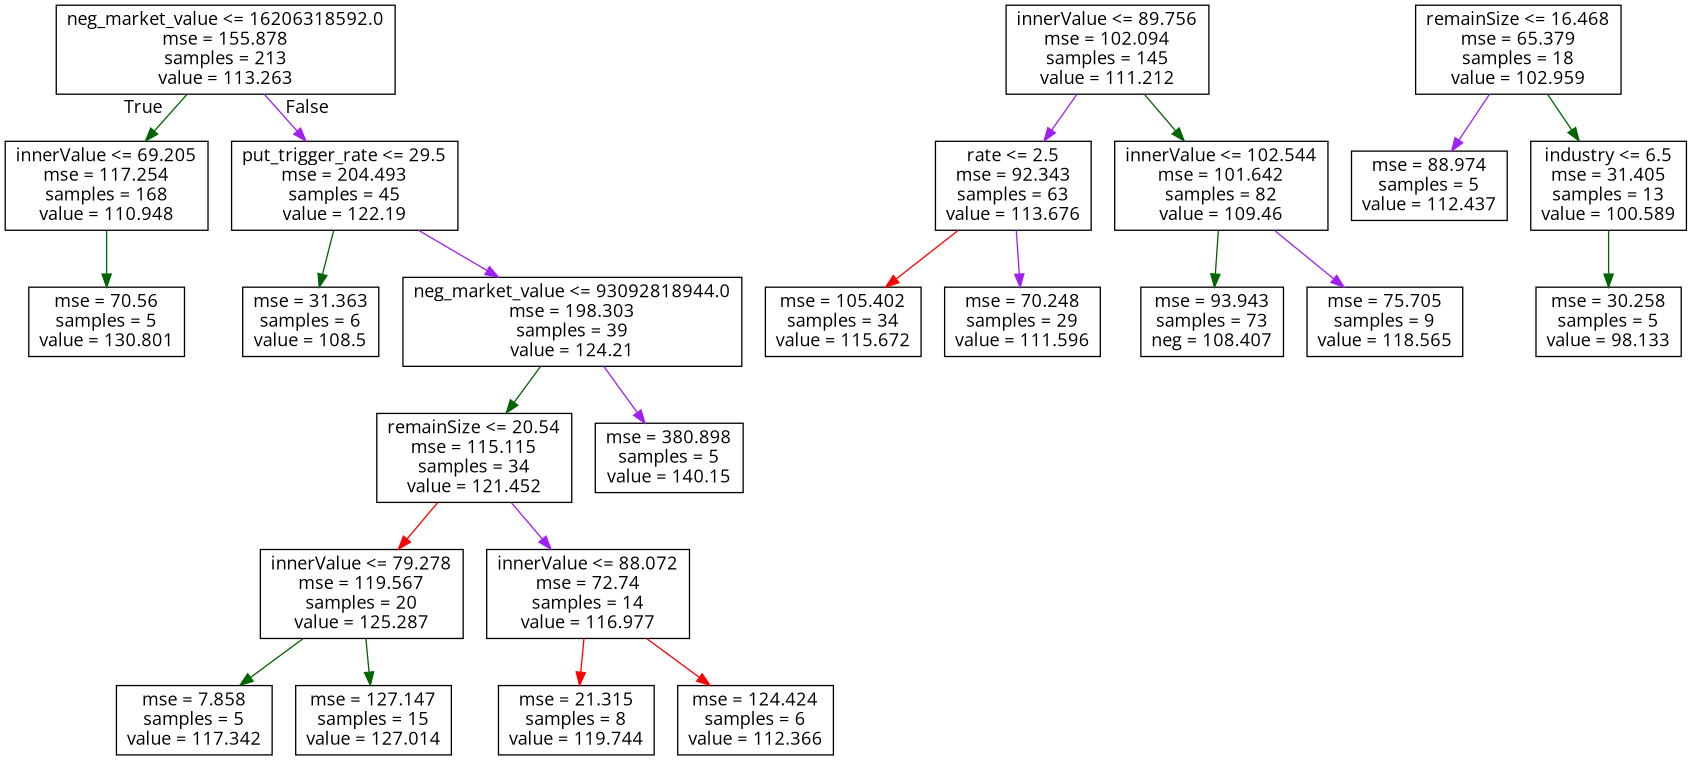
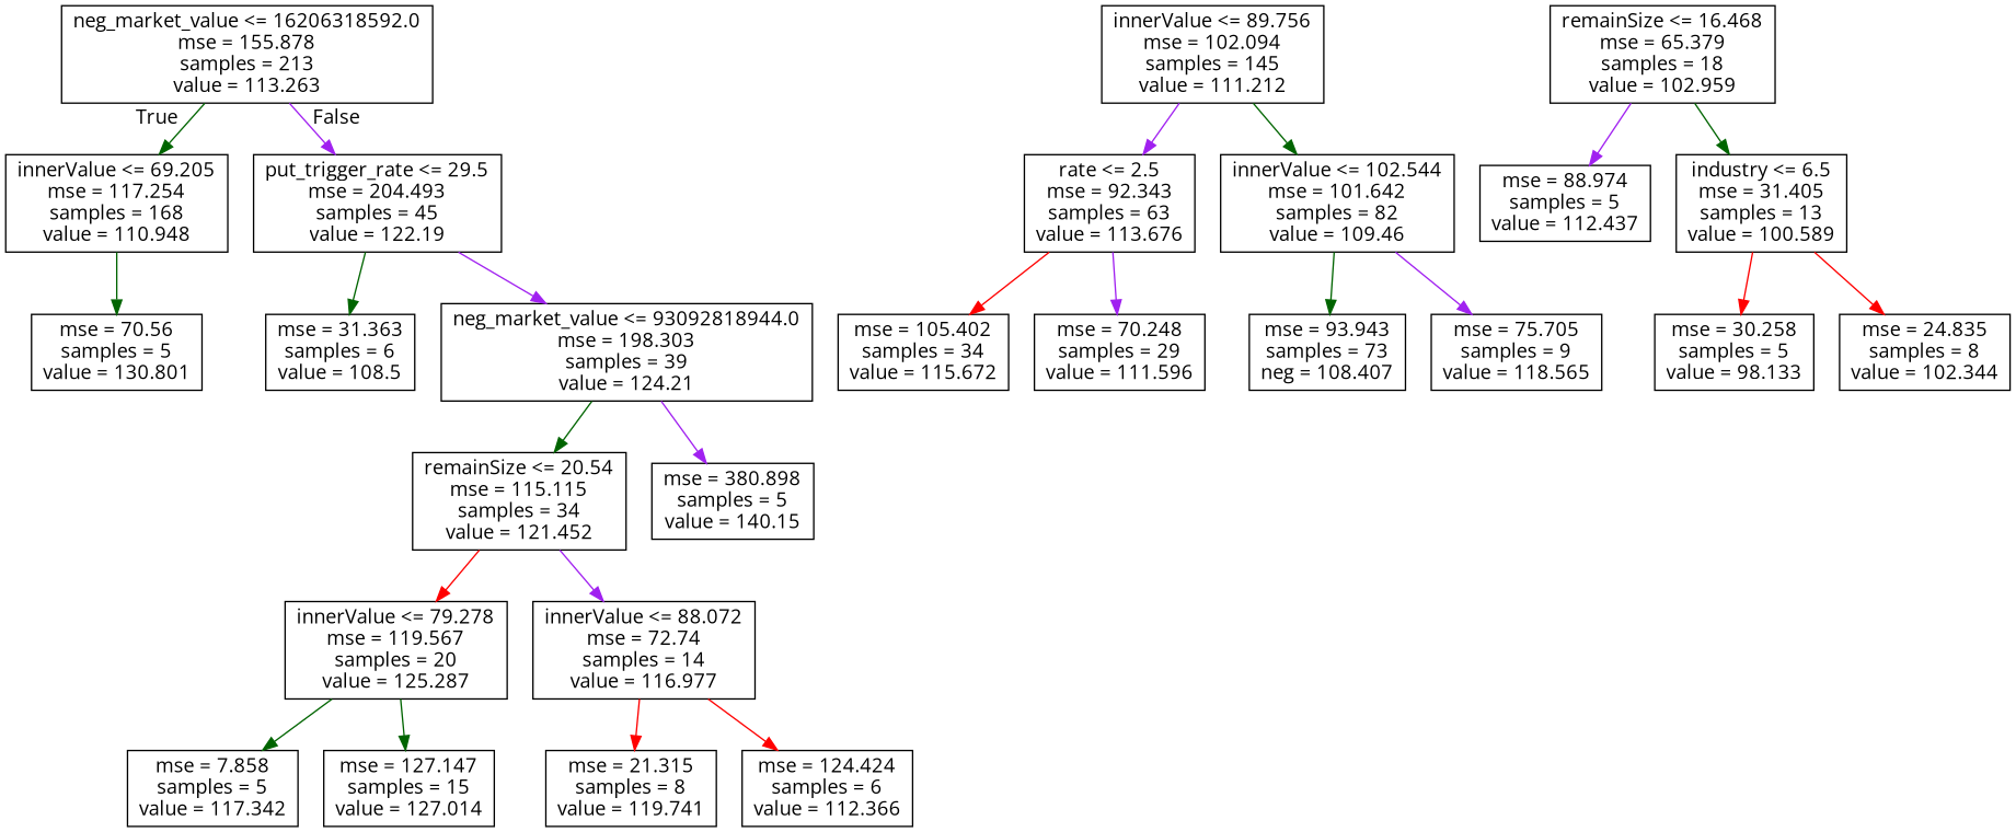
  digraph {
    fontname="Open Sans"
    node [fontname="Open Sans" shape=box]
    edge [color=darkgreen fontname="Open Sans"]
    n1 [label="neg_market_value <= 16206318592.0\nmse = 155.878\nsamples = 213\nvalue = 113.263"]
    n2 [label="innerValue <= 69.205\nmse = 117.254\nsamples = 168\nvalue = 110.948"]
    n3 [label="put_trigger_rate <= 29.5\nmse = 204.493\nsamples = 45\nvalue = 122.19"]
    n4 [label="mse = 70.56\nsamples = 5\nvalue = 130.801"]
    n5 [label="mse = 31.363\nsamples = 6\nvalue = 108.5"]
    n6 [label="neg_market_value <= 93092818944.0\nmse = 198.303\nsamples = 39\nvalue = 124.21"]
    n7 [label="innerValue <= 89.756\nmse = 102.094\nsamples = 145\nvalue = 111.212"]
    n8 [label="rate <= 2.5\nmse = 92.343\nsamples = 63\nvalue = 113.676"]
    n9 [label="innerValue <= 102.544\nmse = 101.642\nsamples = 82\nvalue = 109.46"]
    n10 [label="remainSize <= 16.468\nmse = 65.379\nsamples = 18\nvalue = 102.959"]
    n11 [label="mse = 88.974\nsamples = 5\nvalue = 112.437"]
    n12 [label="industry <= 6.5\nmse = 31.405\nsamples = 13\nvalue = 100.589"]
    n13 [label="mse = 105.402\nsamples = 34\nvalue = 115.672"]
    n14 [label="mse = 70.248\nsamples = 29\nvalue = 111.596"]
    n15 [label="mse = 93.943\nsamples = 73\nneg = 108.407"]
    n16 [label="mse = 75.705\nsamples = 9\nvalue = 118.565"]
    n17 [label="mse = 30.258\nsamples = 5\nvalue = 98.133"]
+   n18 [label="mse = 24.835\nsamples = 8\nvalue = 102.344"]
    n19 [label="remainSize <= 20.54\nmse = 115.115\nsamples = 34\nvalue = 121.452"]
    n20 [label="mse = 380.898\nsamples = 5\nvalue = 140.15"]
    n21 [label="innerValue <= 79.278\nmse = 119.567\nsamples = 20\nvalue = 125.287"]
    n22 [label="innerValue <= 88.072\nmse = 72.74\nsamples = 14\nvalue = 116.977"]
    n23 [label="mse = 7.858\nsamples = 5\nvalue = 117.342"]
    n24 [label="mse = 127.147\nsamples = 15\nvalue = 127.014"]
-   n25 [label="mse = 21.315\nsamples = 8\nvalue = 119.744"]
+   n25 [label="mse = 21.315\nsamples = 8\nvalue = 119.741"]
    n26 [label="mse = 124.424\nsamples = 6\nvalue = 112.366"]
    n1 -> n2 [headlabel=True labelangle=45 labeldistance=2.5]
    n1 -> n3 [color=purple headlabel=False labelangle=-45 labeldistance=2.5]
    n2 -> n4
    n3 -> n5
    n3 -> n6 [color=purple]
    n6 -> n19
    n6 -> n20 [color=purple]
    n7 -> n8 [color=purple]
    n7 -> n9
    n8 -> n13 [color=red]
    n8 -> n14 [color=purple]
    n9 -> n15
    n9 -> n16 [color=purple]
    n10 -> n11 [color=purple]
    n10 -> n12
-   n12 -> n17
+   n12 -> n17 [color=red]
+   n12 -> n18 [color=red]
    n19 -> n21 [color=red]
    n19 -> n22 [color=purple]
    n21 -> n23
    n21 -> n24
    n22 -> n25 [color=red]
    n22 -> n26 [color=red]
  }
